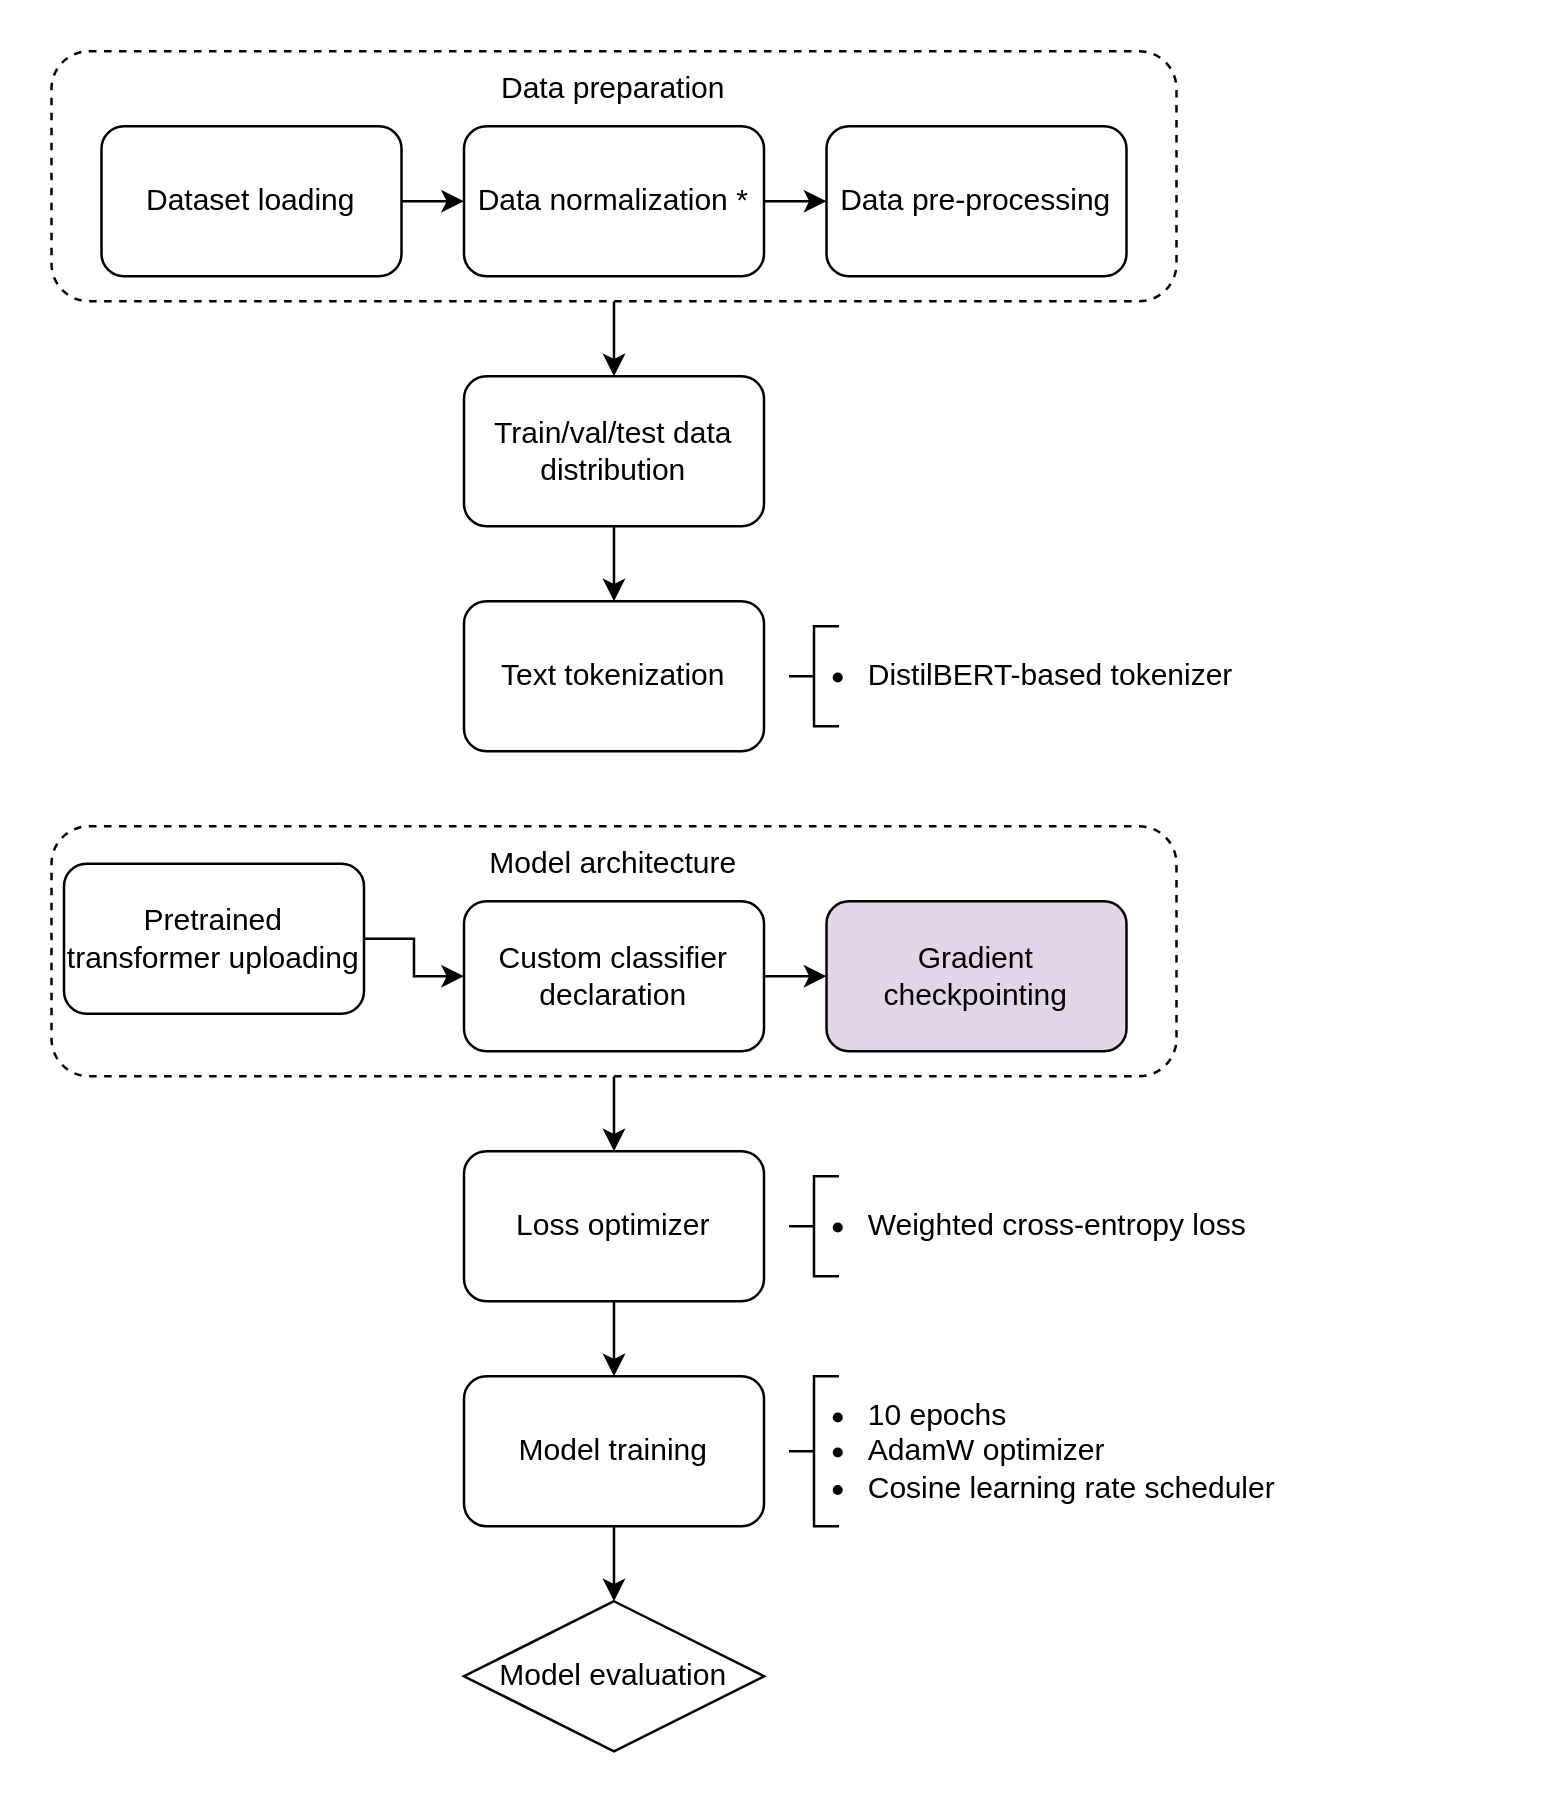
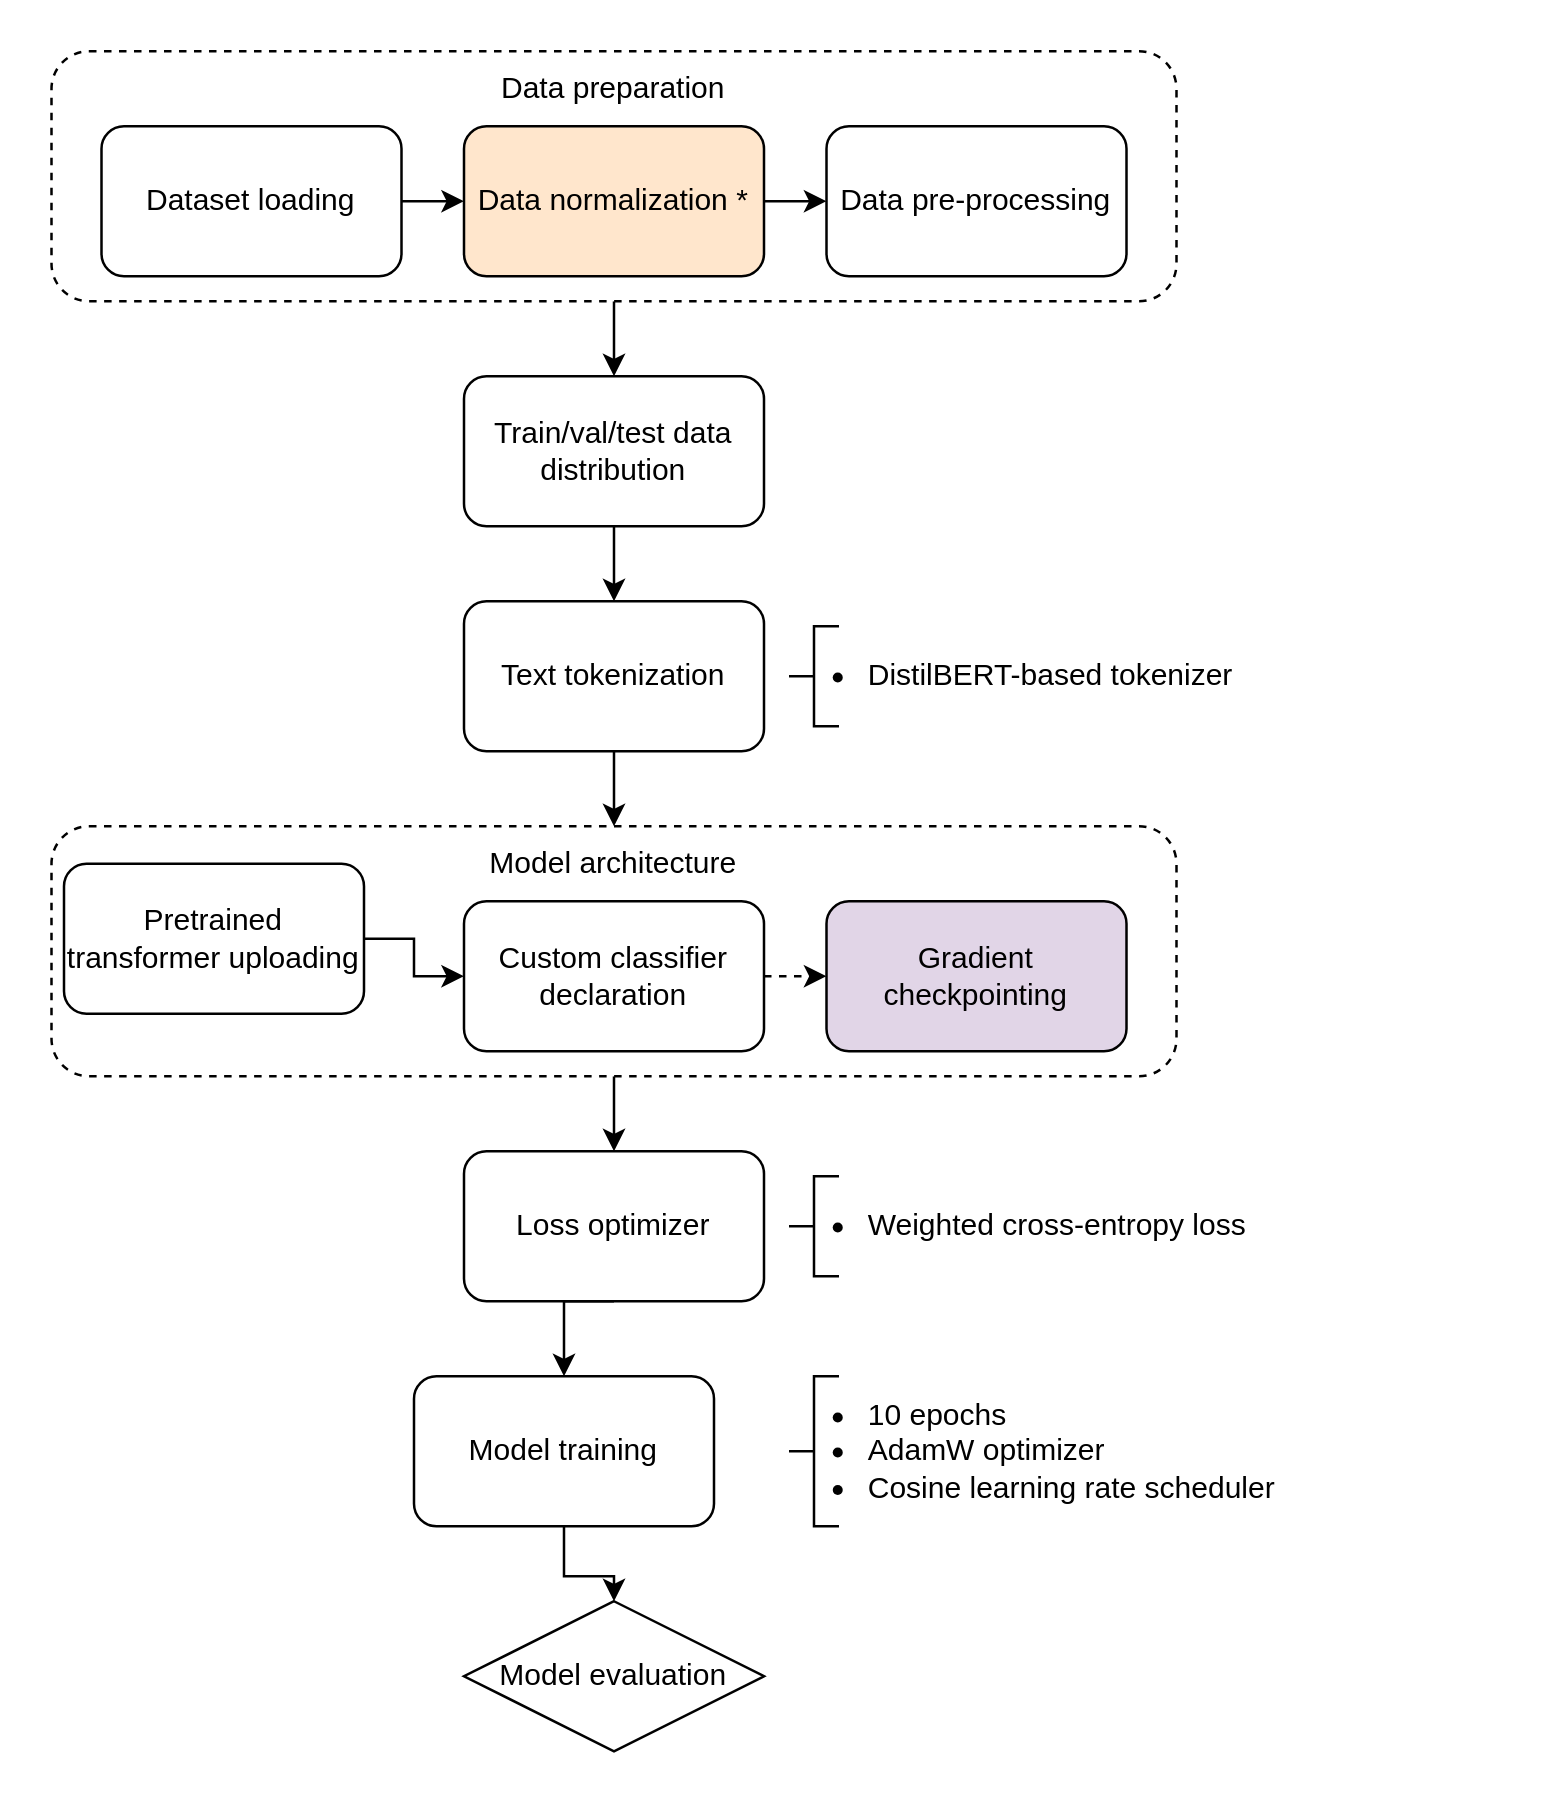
  <mxCell id="0" />
  <mxCell id="1" parent="0" />
  <mxCell id="2" value="&lt;ul&gt;&lt;li&gt;10 epochs&lt;/li&gt;&lt;li&gt;AdamW optimizer&lt;/li&gt;&lt;li&gt;Cosine learning rate scheduler&lt;/li&gt;&lt;/ul&gt;" style="text;html=1;strokeColor=none;fillColor=none;align=left;verticalAlign=middle;whiteSpace=wrap;rounded=0;" parent="1" vertex="1"><mxGeometry x="305" y="565" width="290" height="30" as="geometry" /></mxCell>
  <mxCell id="3" style="edgeStyle=orthogonalEdgeStyle;rounded=0;orthogonalLoop=1;jettySize=auto;html=1;exitX=0.5;exitY=1;exitDx=0;exitDy=0;entryX=0.5;entryY=0;entryDx=0;entryDy=0;" parent="1" source="4" target="11" edge="1"><mxGeometry relative="1" as="geometry" /></mxCell>
  <mxCell id="4" value="" style="rounded=1;whiteSpace=wrap;html=1;dashed=1;" parent="1" vertex="1"><mxGeometry x="20" y="20" width="450" height="100" as="geometry" /></mxCell>
  <mxCell id="5" style="edgeStyle=orthogonalEdgeStyle;rounded=0;orthogonalLoop=1;jettySize=auto;html=1;entryX=0;entryY=0.5;entryDx=0;entryDy=0;" parent="1" source="6" target="8" edge="1"><mxGeometry relative="1" as="geometry" /></mxCell>
  <mxCell id="6" value="Dataset loading" style="rounded=1;whiteSpace=wrap;html=1;" parent="1" vertex="1"><mxGeometry x="40" y="50" width="120" height="60" as="geometry" /></mxCell>
  <mxCell id="7" style="edgeStyle=orthogonalEdgeStyle;rounded=0;orthogonalLoop=1;jettySize=auto;html=1;exitX=1;exitY=0.5;exitDx=0;exitDy=0;" parent="1" source="8" target="9" edge="1"><mxGeometry relative="1" as="geometry" /></mxCell>
- <mxCell id="8" value="Data normalization *" style="rounded=1;whiteSpace=wrap;html=1;" parent="1" vertex="1"><mxGeometry x="185" y="50" width="120" height="60" as="geometry" /></mxCell>
+ <mxCell id="8" value="Data normalization *" style="rounded=1;whiteSpace=wrap;html=1;fillColor=#ffe6cc;" parent="1" vertex="1"><mxGeometry x="185" y="50" width="120" height="60" as="geometry" /></mxCell>
  <mxCell id="9" value="Data pre-processing" style="rounded=1;whiteSpace=wrap;html=1;" parent="1" vertex="1"><mxGeometry x="330" y="50" width="120" height="60" as="geometry" /></mxCell>
  <mxCell id="10" style="edgeStyle=orthogonalEdgeStyle;rounded=0;orthogonalLoop=1;jettySize=auto;html=1;exitX=0.5;exitY=1;exitDx=0;exitDy=0;entryX=0.5;entryY=0;entryDx=0;entryDy=0;" parent="1" source="11" target="13" edge="1"><mxGeometry relative="1" as="geometry" /></mxCell>
  <mxCell id="11" value="Train/val/test data distribution" style="rounded=1;whiteSpace=wrap;html=1;" parent="1" vertex="1"><mxGeometry x="185" y="150" width="120" height="60" as="geometry" /></mxCell>
+ <mxCell id="12" style="edgeStyle=orthogonalEdgeStyle;rounded=0;orthogonalLoop=1;jettySize=auto;html=1;exitX=0.5;exitY=1;exitDx=0;exitDy=0;" parent="1" source="13" target="21" edge="1"><mxGeometry relative="1" as="geometry" /></mxCell>
  <mxCell id="13" value="Text tokenization" style="rounded=1;whiteSpace=wrap;html=1;" parent="1" vertex="1"><mxGeometry x="185" y="240" width="120" height="60" as="geometry" /></mxCell>
  <mxCell id="14" style="edgeStyle=orthogonalEdgeStyle;rounded=0;orthogonalLoop=1;jettySize=auto;html=1;exitX=0.5;exitY=1;exitDx=0;exitDy=0;entryX=0.5;entryY=0;entryDx=0;entryDy=0;" parent="1" source="15" target="17" edge="1"><mxGeometry relative="1" as="geometry" /></mxCell>
  <mxCell id="15" value="Loss optimizer" style="rounded=1;whiteSpace=wrap;html=1;" parent="1" vertex="1"><mxGeometry x="185" y="460" width="120" height="60" as="geometry" /></mxCell>
  <mxCell id="16" style="edgeStyle=orthogonalEdgeStyle;rounded=0;orthogonalLoop=1;jettySize=auto;html=1;exitX=0.5;exitY=1;exitDx=0;exitDy=0;" parent="1" source="17" target="22" edge="1"><mxGeometry relative="1" as="geometry" /></mxCell>
- <mxCell id="17" value="Model training" style="rounded=1;whiteSpace=wrap;html=1;" parent="1" vertex="1"><mxGeometry x="185" y="550" width="120" height="60" as="geometry" /></mxCell>
+ <mxCell id="17" value="Model training" style="rounded=1;whiteSpace=wrap;html=1;" parent="1" vertex="1"><mxGeometry x="165" y="550" width="120" height="60" as="geometry" /></mxCell>
  <mxCell id="18" value="Data preparation" style="text;html=1;align=center;verticalAlign=middle;whiteSpace=wrap;rounded=0;" parent="1" vertex="1"><mxGeometry x="175" y="20" width="140" height="30" as="geometry" /></mxCell>
  <mxCell id="19" style="edgeStyle=orthogonalEdgeStyle;rounded=0;orthogonalLoop=1;jettySize=auto;html=1;exitX=0.5;exitY=1;exitDx=0;exitDy=0;entryX=0.5;entryY=0;entryDx=0;entryDy=0;" parent="1" source="20" target="15" edge="1"><mxGeometry relative="1" as="geometry" /></mxCell>
  <mxCell id="20" value="" style="rounded=1;whiteSpace=wrap;html=1;dashed=1;" parent="1" vertex="1"><mxGeometry x="20" y="330" width="450" height="100" as="geometry" /></mxCell>
  <mxCell id="21" value="Model architecture" style="text;html=1;align=center;verticalAlign=middle;whiteSpace=wrap;rounded=0;" parent="1" vertex="1"><mxGeometry x="175" y="330" width="140" height="30" as="geometry" /></mxCell>
  <mxCell id="22" value="Model evaluation" style="rhombus;whiteSpace=wrap;html=1;" parent="1" vertex="1"><mxGeometry x="185" y="640" width="120" height="60" as="geometry" /></mxCell>
  <mxCell id="23" style="edgeStyle=orthogonalEdgeStyle;rounded=0;orthogonalLoop=1;jettySize=auto;html=1;exitX=1;exitY=0.5;exitDx=0;exitDy=0;entryX=0;entryY=0.5;entryDx=0;entryDy=0;" parent="1" source="24" target="26" edge="1"><mxGeometry relative="1" as="geometry" /></mxCell>
  <mxCell id="24" value="Pretrained transformer uploading" style="rounded=1;whiteSpace=wrap;html=1;" parent="1" vertex="1"><mxGeometry x="25" y="345" width="120" height="60" as="geometry" /></mxCell>
- <mxCell id="25" style="edgeStyle=orthogonalEdgeStyle;rounded=0;orthogonalLoop=1;jettySize=auto;html=1;exitX=1;exitY=0.5;exitDx=0;exitDy=0;entryX=0;entryY=0.5;entryDx=0;entryDy=0;" parent="1" source="26" target="27" edge="1"><mxGeometry relative="1" as="geometry" /></mxCell>
+ <mxCell id="25" style="edgeStyle=orthogonalEdgeStyle;rounded=0;orthogonalLoop=1;jettySize=auto;html=1;exitX=1;exitY=0.5;exitDx=0;exitDy=0;entryX=0;entryY=0.5;entryDx=0;entryDy=0;dashed=1;" parent="1" source="26" target="27" edge="1"><mxGeometry relative="1" as="geometry" /></mxCell>
  <mxCell id="26" value="Custom classifier declaration" style="rounded=1;whiteSpace=wrap;html=1;" parent="1" vertex="1"><mxGeometry x="185" y="360" width="120" height="60" as="geometry" /></mxCell>
  <mxCell id="27" value="Gradient checkpointing" style="rounded=1;whiteSpace=wrap;html=1;fillColor=#e1d5e7;" parent="1" vertex="1"><mxGeometry x="330" y="360" width="120" height="60" as="geometry" /></mxCell>
  <mxCell id="28" value="" style="html=1;shape=mxgraph.flowchart.annotation_2;align=left;labelPosition=right;" parent="1" vertex="1"><mxGeometry x="315" y="550" width="20" height="60" as="geometry" /></mxCell>
  <mxCell id="29" value="&lt;ul&gt;&lt;li&gt;Weighted cross-entropy loss&lt;/li&gt;&lt;/ul&gt;" style="text;html=1;strokeColor=none;fillColor=none;align=left;verticalAlign=middle;whiteSpace=wrap;rounded=0;" parent="1" vertex="1"><mxGeometry x="305" y="475" width="290" height="30" as="geometry" /></mxCell>
  <mxCell id="30" value="" style="html=1;shape=mxgraph.flowchart.annotation_2;align=left;labelPosition=right;" parent="1" vertex="1"><mxGeometry x="315" y="470" width="20" height="40" as="geometry" /></mxCell>
  <mxCell id="31" value="&lt;ul&gt;&lt;li&gt;DistilBERT-based tokenizer&lt;/li&gt;&lt;/ul&gt;" style="text;html=1;strokeColor=none;fillColor=none;align=left;verticalAlign=middle;whiteSpace=wrap;rounded=0;" parent="1" vertex="1"><mxGeometry x="305" y="255" width="290" height="30" as="geometry" /></mxCell>
  <mxCell id="32" value="" style="html=1;shape=mxgraph.flowchart.annotation_2;align=left;labelPosition=right;" parent="1" vertex="1"><mxGeometry x="315" y="250" width="20" height="40" as="geometry" /></mxCell>
